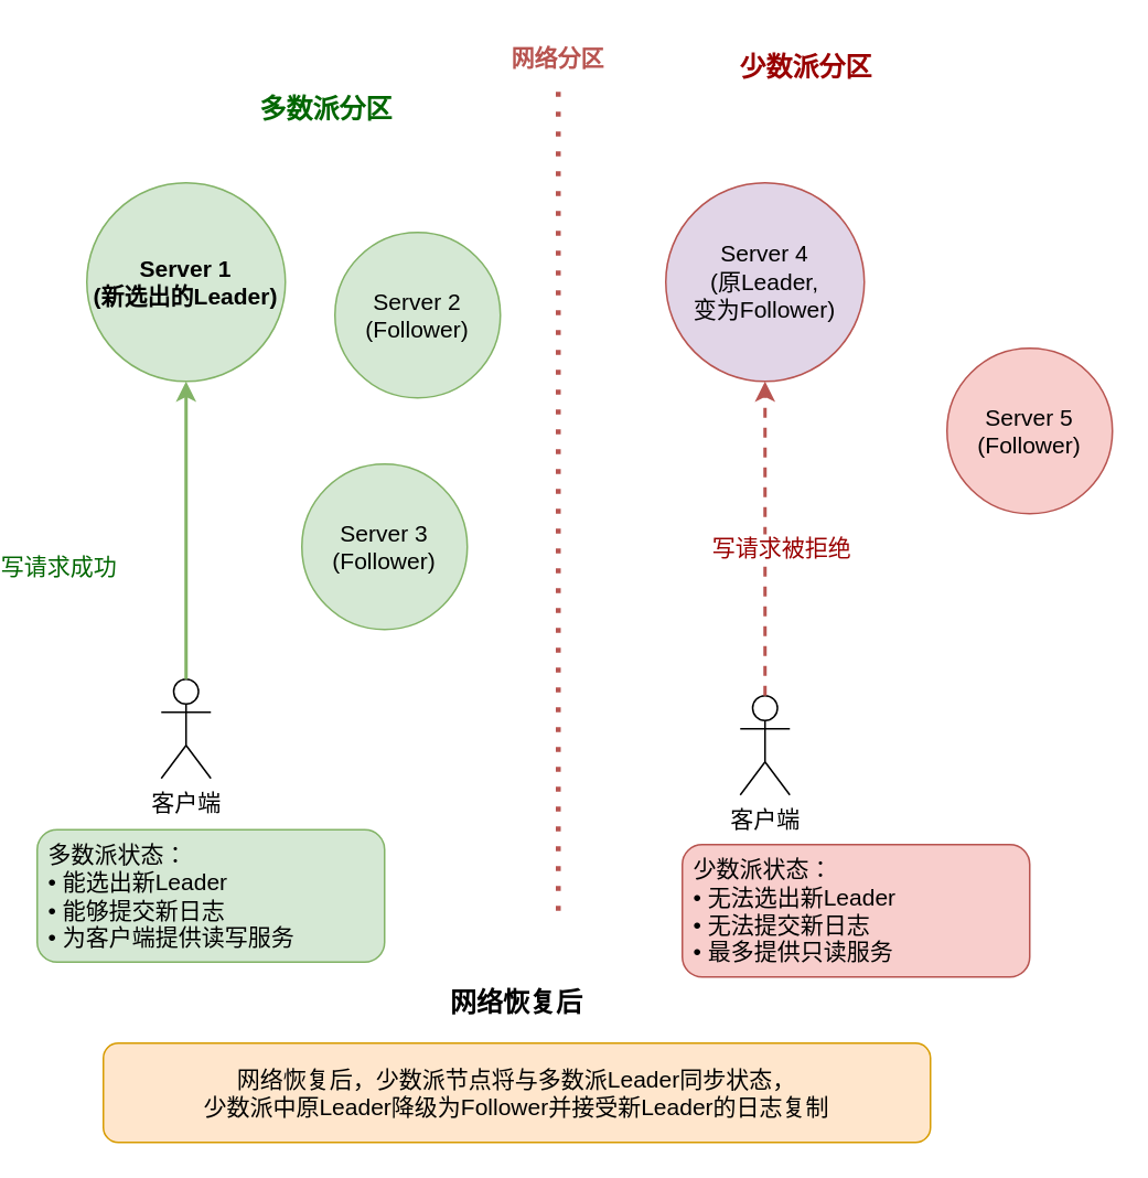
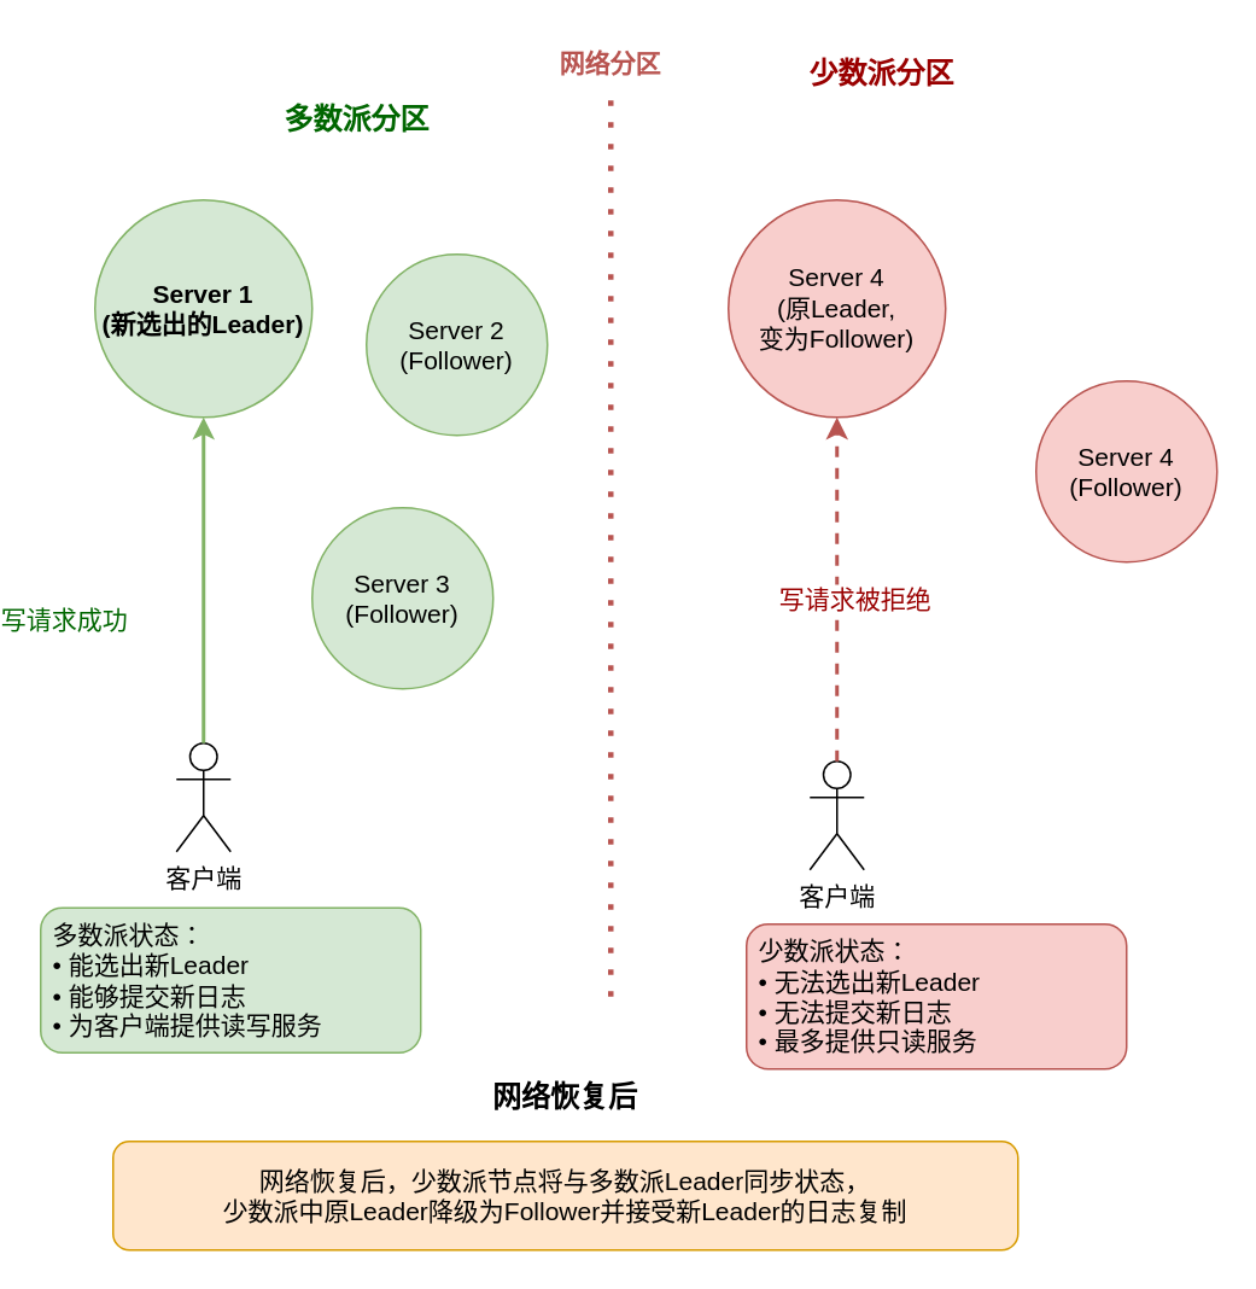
  <mxCell id="0" />
  <mxCell id="1" parent="0" />
  <mxCell id="2" value="" style="endArrow=none;dashed=1;html=1;dashPattern=1 3;strokeWidth=3;fontSize=14;fillColor=#f8cecc;strokeColor=#b85450;" edge="1" parent="1"><mxGeometry width="50" height="50" relative="1" as="geometry"><mxPoint x="335" y="550" as="sourcePoint" /><mxPoint x="335" y="50" as="targetPoint" /></mxGeometry></mxCell>
  <mxCell id="3" value="多数派分区" style="text;html=1;strokeColor=none;fillColor=none;align=center;verticalAlign=middle;whiteSpace=wrap;rounded=0;fontSize=16;fontStyle=1;fontColor=#006600;" vertex="1" parent="1"><mxGeometry x="120" y="50" width="150" height="30" as="geometry" /></mxCell>
  <mxCell id="4" value="少数派分区" style="text;html=1;strokeColor=none;fillColor=none;align=center;verticalAlign=middle;whiteSpace=wrap;rounded=0;fontSize=16;fontStyle=1;fontColor=#990000;" vertex="1" parent="1"><mxGeometry x="410" y="25" width="150" height="30" as="geometry" /></mxCell>
  <mxCell id="5" value="网络分区" style="text;html=1;strokeColor=none;fillColor=none;align=center;verticalAlign=middle;whiteSpace=wrap;rounded=0;fontSize=14;fontColor=#B85450;fontStyle=1" vertex="1" parent="1"><mxGeometry x="290" y="20" width="90" height="30" as="geometry" /></mxCell>
  <mxCell id="6" value="Server 1&#10;(新选出的Leader)" style="ellipse;whiteSpace=wrap;html=1;aspect=fixed;fillColor=#d5e8d4;strokeColor=#82b366;fontSize=14;fontStyle=1" vertex="1" parent="1"><mxGeometry x="50" y="110" width="120" height="120" as="geometry" /></mxCell>
  <mxCell id="7" value="Server 2&#10;(Follower)" style="ellipse;whiteSpace=wrap;html=1;aspect=fixed;fillColor=#d5e8d4;strokeColor=#82b366;fontSize=14;" vertex="1" parent="1"><mxGeometry x="200" y="140" width="100" height="100" as="geometry" /></mxCell>
- <mxCell id="8" value="Server 3&#10;(Follower)" style="ellipse;whiteSpace=wrap;html=1;aspect=fixed;fillColor=#d5e8d4;strokeColor=#82b366;fontSize=14;" vertex="1" parent="1"><mxGeometry x="180" y="280" width="100" height="100" as="geometry" /></mxCell>
- <mxCell id="9" value="Server 4&#10;(原Leader,&#10;变为Follower)" style="ellipse;whiteSpace=wrap;html=1;aspect=fixed;fillColor=#e1d5e7;strokeColor=#b85450;fontSize=14;" vertex="1" parent="1"><mxGeometry x="400" y="110" width="120" height="120" as="geometry" /></mxCell>
- <mxCell id="10" value="Server 5&#10;(Follower)" style="ellipse;whiteSpace=wrap;html=1;aspect=fixed;fillColor=#f8cecc;strokeColor=#b85450;fontSize=14;" vertex="1" parent="1"><mxGeometry x="570" y="210" width="100" height="100" as="geometry" /></mxCell>
+ <mxCell id="8" value="Server 3&#10;(Follower)" style="ellipse;whiteSpace=wrap;html=1;aspect=fixed;fillColor=#d5e8d4;strokeColor=#82b366;fontSize=14;" vertex="1" parent="1"><mxGeometry x="170" y="280" width="100" height="100" as="geometry" /></mxCell>
+ <mxCell id="9" value="Server 4&#10;(原Leader,&#10;变为Follower)" style="ellipse;whiteSpace=wrap;html=1;aspect=fixed;fillColor=#f8cecc;strokeColor=#b85450;fontSize=14;" vertex="1" parent="1"><mxGeometry x="400" y="110" width="120" height="120" as="geometry" /></mxCell>
+ <mxCell id="10" value="Server 4&#10;(Follower)" style="ellipse;whiteSpace=wrap;html=1;aspect=fixed;fillColor=#f8cecc;strokeColor=#b85450;fontSize=14;" vertex="1" parent="1"><mxGeometry x="570" y="210" width="100" height="100" as="geometry" /></mxCell>
  <mxCell id="11" value="客户端" style="shape=umlActor;verticalLabelPosition=bottom;verticalAlign=top;html=1;outlineConnect=0;fontSize=14;" vertex="1" parent="1"><mxGeometry x="95" y="410" width="30" height="60" as="geometry" /></mxCell>
  <mxCell id="12" value="客户端" style="shape=umlActor;verticalLabelPosition=bottom;verticalAlign=top;html=1;outlineConnect=0;fontSize=14;" vertex="1" parent="1"><mxGeometry x="445" y="420" width="30" height="60" as="geometry" /></mxCell>
  <mxCell id="13" value="写请求成功" style="endArrow=classic;html=1;rounded=0;fontSize=14;fontColor=#006600;strokeColor=#82b366;strokeWidth=2;entryX=0.5;entryY=1;entryDx=0;entryDy=0;" edge="1" parent="1" source="11" target="6"><mxGeometry x="-0.243" y="77" width="50" height="50" relative="1" as="geometry"><mxPoint x="140" y="410" as="sourcePoint" /><mxPoint x="190" y="360" as="targetPoint" /><mxPoint as="offset" /></mxGeometry></mxCell>
  <mxCell id="14" value="写请求被拒绝" style="endArrow=classic;html=1;rounded=0;fontSize=14;fontColor=#990000;strokeColor=#b85450;strokeWidth=2;dashed=1;entryX=0.5;entryY=1;entryDx=0;entryDy=0;" edge="1" parent="1" source="12" target="9"><mxGeometry x="-0.068" y="-10" width="50" height="50" relative="1" as="geometry"><mxPoint x="125" y="420" as="sourcePoint" /><mxPoint x="130" y="240" as="targetPoint" /><mxPoint as="offset" /></mxGeometry></mxCell>
  <mxCell id="15" value="多数派状态：&#10;• 能选出新Leader&#10;• 能够提交新日志&#10;• 为客户端提供读写服务" style="rounded=1;whiteSpace=wrap;html=1;fontSize=14;fillColor=#d5e8d4;strokeColor=#82b366;align=left;spacingLeft=5;" vertex="1" parent="1"><mxGeometry x="20" y="501" width="210" height="80" as="geometry" /></mxCell>
  <mxCell id="16" value="少数派状态：&#10;• 无法选出新Leader&#10;• 无法提交新日志&#10;• 最多提供只读服务" style="rounded=1;whiteSpace=wrap;html=1;fontSize=14;fillColor=#f8cecc;strokeColor=#b85450;align=left;spacingLeft=5;" vertex="1" parent="1"><mxGeometry x="410" y="510" width="210" height="80" as="geometry" /></mxCell>
  <mxCell id="17" value="网络恢复后" style="text;html=1;strokeColor=none;fillColor=none;align=center;verticalAlign=middle;whiteSpace=wrap;rounded=0;fontSize=16;fontStyle=1" vertex="1" parent="1"><mxGeometry x="260" y="590" width="100" height="30" as="geometry" /></mxCell>
  <mxCell id="18" value="网络恢复后，少数派节点将与多数派Leader同步状态，&#10;少数派中原Leader降级为Follower并接受新Leader的日志复制" style="rounded=1;whiteSpace=wrap;html=1;fontSize=14;fillColor=#ffe6cc;strokeColor=#d79b00;align=center;" vertex="1" parent="1"><mxGeometry x="60" y="630" width="500" height="60" as="geometry" /></mxCell>
